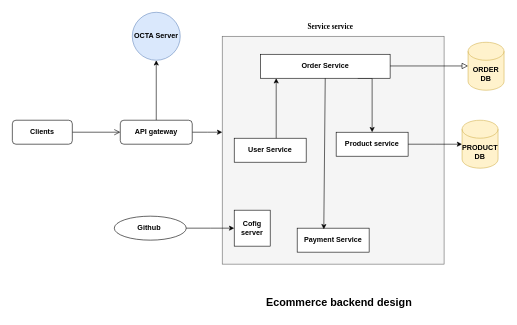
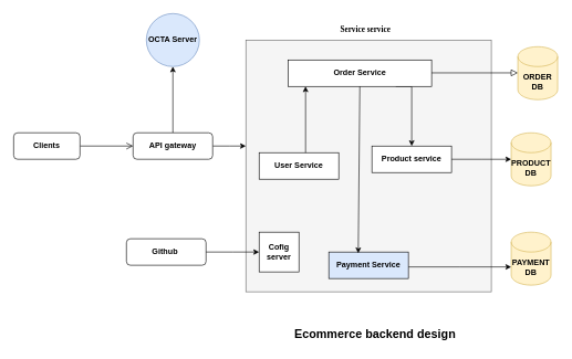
  <mxCell id="0" />
  <mxCell id="1" parent="0" />
  <mxCell id="2" value="" style="rounded=0;html=1;jettySize=auto;orthogonalLoop=1;fontSize=11;endArrow=open;endFill=0;endSize=8;strokeWidth=1;shadow=0;labelBackgroundColor=none;edgeStyle=orthogonalEdgeStyle;entryX=0;entryY=0.5;entryDx=0;entryDy=0;" parent="1" source="3" target="7" edge="1"><mxGeometry relative="1" as="geometry"><mxPoint x="190" y="300" as="targetPoint" /></mxGeometry></mxCell>
  <mxCell id="3" value="&lt;b&gt;Clients&lt;/b&gt;" style="rounded=1;whiteSpace=wrap;html=1;fontSize=12;glass=0;strokeWidth=1;shadow=0;" parent="1" vertex="1"><mxGeometry y="200" width="100" height="40" as="geometry" x="20" /></mxCell>
- <mxCell id="4" value="&lt;b&gt;Github&amp;nbsp;&lt;/b&gt;" style="ellipse;whiteSpace=wrap;html=1;fontSize=12;glass=0;strokeWidth=1;shadow=0;" parent="1" vertex="1"><mxGeometry x="190" y="360" width="120" height="40" as="geometry" /></mxCell>
+ <mxCell id="4" value="&lt;b&gt;Github&amp;nbsp;&lt;/b&gt;" style="rounded=1;whiteSpace=wrap;html=1;fontSize=12;glass=0;strokeWidth=1;shadow=0;" parent="1" vertex="1"><mxGeometry x="190" y="360" width="120" height="40" as="geometry" /></mxCell>
  <mxCell id="5" style="edgeStyle=orthogonalEdgeStyle;rounded=0;orthogonalLoop=1;jettySize=auto;html=1;entryX=0.5;entryY=1;entryDx=0;entryDy=0;" edge="1" parent="1" source="7" target="8"><mxGeometry relative="1" as="geometry" /></mxCell>
  <mxCell id="6" style="edgeStyle=orthogonalEdgeStyle;rounded=0;orthogonalLoop=1;jettySize=auto;html=1;" edge="1" parent="1" source="7"><mxGeometry relative="1" as="geometry"><mxPoint x="370" y="220" as="targetPoint" /></mxGeometry></mxCell>
  <mxCell id="7" value="&lt;b&gt;API gateway&lt;/b&gt;" style="rounded=1;whiteSpace=wrap;html=1;fontSize=12;glass=0;strokeWidth=1;shadow=0;" parent="1" vertex="1"><mxGeometry x="200" y="200" width="120" height="40" as="geometry" /></mxCell>
  <mxCell id="8" value="&lt;b&gt;OCTA Server&lt;/b&gt;" style="ellipse;whiteSpace=wrap;html=1;aspect=fixed;fillColor=#dae8fc;strokeColor=#6c8ebf;" vertex="1" parent="1"><mxGeometry x="220" y="20" width="80" height="80" as="geometry" /></mxCell>
  <mxCell id="9" value="" style="rounded=0;whiteSpace=wrap;html=1;fillColor=#f5f5f5;strokeColor=#666666;fontColor=#333333;" vertex="1" parent="1"><mxGeometry x="370" y="60" width="370" height="380" as="geometry" /></mxCell>
  <mxCell id="10" value="&lt;b&gt;&lt;font face=&quot;Verdana&quot; style=&quot;font-size: 12px;&quot;&gt;Service service&lt;/font&gt;&lt;/b&gt;" style="text;html=1;align=center;verticalAlign=middle;resizable=0;points=[];autosize=1;strokeColor=none;fillColor=none;" vertex="1" parent="1"><mxGeometry x="485" y="30" width="130" height="30" as="geometry" /></mxCell>
  <mxCell id="11" value="&lt;b&gt;User Service&lt;/b&gt;" style="rounded=0;whiteSpace=wrap;html=1;" vertex="1" parent="1"><mxGeometry x="390" y="230" width="120" height="40" as="geometry" /></mxCell>
  <mxCell id="12" style="edgeStyle=orthogonalEdgeStyle;rounded=0;orthogonalLoop=1;jettySize=auto;html=1;exitX=0.75;exitY=1;exitDx=0;exitDy=0;entryX=0.5;entryY=0;entryDx=0;entryDy=0;" edge="1" parent="1" source="13" target="20"><mxGeometry relative="1" as="geometry"><Array as="points"><mxPoint x="620" y="130" /></Array></mxGeometry></mxCell>
  <mxCell id="13" value="&lt;b&gt;Order Service&lt;/b&gt;" style="rounded=0;whiteSpace=wrap;html=1;" vertex="1" parent="1"><mxGeometry x="434" y="90" width="216" height="40" as="geometry" /></mxCell>
  <mxCell id="14" style="edgeStyle=orthogonalEdgeStyle;rounded=0;orthogonalLoop=1;jettySize=auto;html=1;entryX=0.5;entryY=1;entryDx=0;entryDy=0;" edge="1" parent="1"><mxGeometry relative="1" as="geometry"><mxPoint x="460" y="230" as="sourcePoint" /><mxPoint x="460" y="130" as="targetPoint" /></mxGeometry></mxCell>
- <mxCell id="16" value="&lt;b&gt;Payment Service&lt;/b&gt;" style="rounded=0;whiteSpace=wrap;html=1;" vertex="1" parent="1"><mxGeometry x="495" y="380" width="120" height="40" as="geometry" /></mxCell>
+ <mxCell id="15" style="edgeStyle=orthogonalEdgeStyle;rounded=0;orthogonalLoop=1;jettySize=auto;html=1;entryX=0;entryY=0;entryDx=0;entryDy=52.5;entryPerimeter=0;" edge="1" parent="1" source="16" target="23"><mxGeometry relative="1" as="geometry"><Array as="points"><mxPoint x="693" y="403" /></Array></mxGeometry></mxCell>
+ <mxCell id="16" value="&lt;b&gt;Payment Service&lt;/b&gt;" style="rounded=0;whiteSpace=wrap;html=1;fillColor=#dae8fc;" vertex="1" parent="1"><mxGeometry x="495" y="380" width="120" height="40" as="geometry" /></mxCell>
  <mxCell id="17" value="" style="rounded=0;html=1;jettySize=auto;orthogonalLoop=1;fontSize=11;endArrow=block;endFill=0;endSize=8;strokeWidth=1;shadow=0;labelBackgroundColor=none;edgeStyle=orthogonalEdgeStyle;" edge="1" parent="1" target="18"><mxGeometry relative="1" as="geometry"><mxPoint x="650" y="109.5" as="sourcePoint" /><mxPoint x="770" y="110" as="targetPoint" /></mxGeometry></mxCell>
  <mxCell id="18" value="&lt;b&gt;ORDER DB&lt;/b&gt;" style="shape=cylinder3;whiteSpace=wrap;html=1;boundedLbl=1;backgroundOutline=1;size=15;fillColor=#fff2cc;strokeColor=#d6b656;" vertex="1" parent="1"><mxGeometry x="780" y="70" width="60" height="80" as="geometry" /></mxCell>
  <mxCell id="19" style="edgeStyle=orthogonalEdgeStyle;rounded=0;orthogonalLoop=1;jettySize=auto;html=1;" edge="1" parent="1" source="20"><mxGeometry relative="1" as="geometry"><mxPoint x="770" y="240" as="targetPoint" /></mxGeometry></mxCell>
  <mxCell id="20" value="&lt;b&gt;Product service&lt;/b&gt;" style="rounded=0;whiteSpace=wrap;html=1;" vertex="1" parent="1"><mxGeometry x="560" y="220" width="120" height="40" as="geometry" /></mxCell>
  <mxCell id="21" value="&lt;b&gt;PRODUCT DB&lt;/b&gt;" style="shape=cylinder3;whiteSpace=wrap;html=1;boundedLbl=1;backgroundOutline=1;size=15;fillColor=#fff2cc;strokeColor=#d6b656;" vertex="1" parent="1"><mxGeometry x="770" y="200" width="60" height="80" as="geometry" /></mxCell>
  <mxCell id="22" value="" style="endArrow=classic;html=1;rounded=0;entryX=0.37;entryY=0.045;entryDx=0;entryDy=0;entryPerimeter=0;" edge="1" parent="1" source="13" target="16"><mxGeometry width="50" height="50" relative="1" as="geometry"><mxPoint x="517" y="330" as="sourcePoint" /><mxPoint x="567" y="280" as="targetPoint" /></mxGeometry></mxCell>
+ <mxCell id="23" value="&lt;b&gt;PAYMENT DB&lt;/b&gt;" style="shape=cylinder3;whiteSpace=wrap;html=1;boundedLbl=1;backgroundOutline=1;size=15;fillColor=#fff2cc;strokeColor=#d6b656;" vertex="1" parent="1"><mxGeometry x="770" y="350" width="60" height="80" as="geometry" /></mxCell>
  <mxCell id="24" value="&lt;b&gt;Cofig server&lt;/b&gt;" style="rounded=0;whiteSpace=wrap;html=1;" vertex="1" parent="1"><mxGeometry x="390" y="350" width="60" height="60" as="geometry" /></mxCell>
  <mxCell id="25" style="edgeStyle=orthogonalEdgeStyle;rounded=0;orthogonalLoop=1;jettySize=auto;html=1;exitX=1;exitY=0.5;exitDx=0;exitDy=0;" edge="1" parent="1" source="4"><mxGeometry relative="1" as="geometry"><mxPoint x="330" y="360" as="sourcePoint" /><mxPoint x="390" y="380" as="targetPoint" /><Array as="points" /></mxGeometry></mxCell>
  <mxCell id="26" value="&lt;b&gt;&lt;font style=&quot;font-size: 18px;&quot;&gt;Ecommerce backend design&lt;/font&gt;&lt;/b&gt;" style="text;html=1;strokeColor=none;fillColor=none;align=center;verticalAlign=middle;whiteSpace=wrap;rounded=0;" vertex="1" parent="1"><mxGeometry x="430" y="490" width="270" height="30" as="geometry" /></mxCell>
